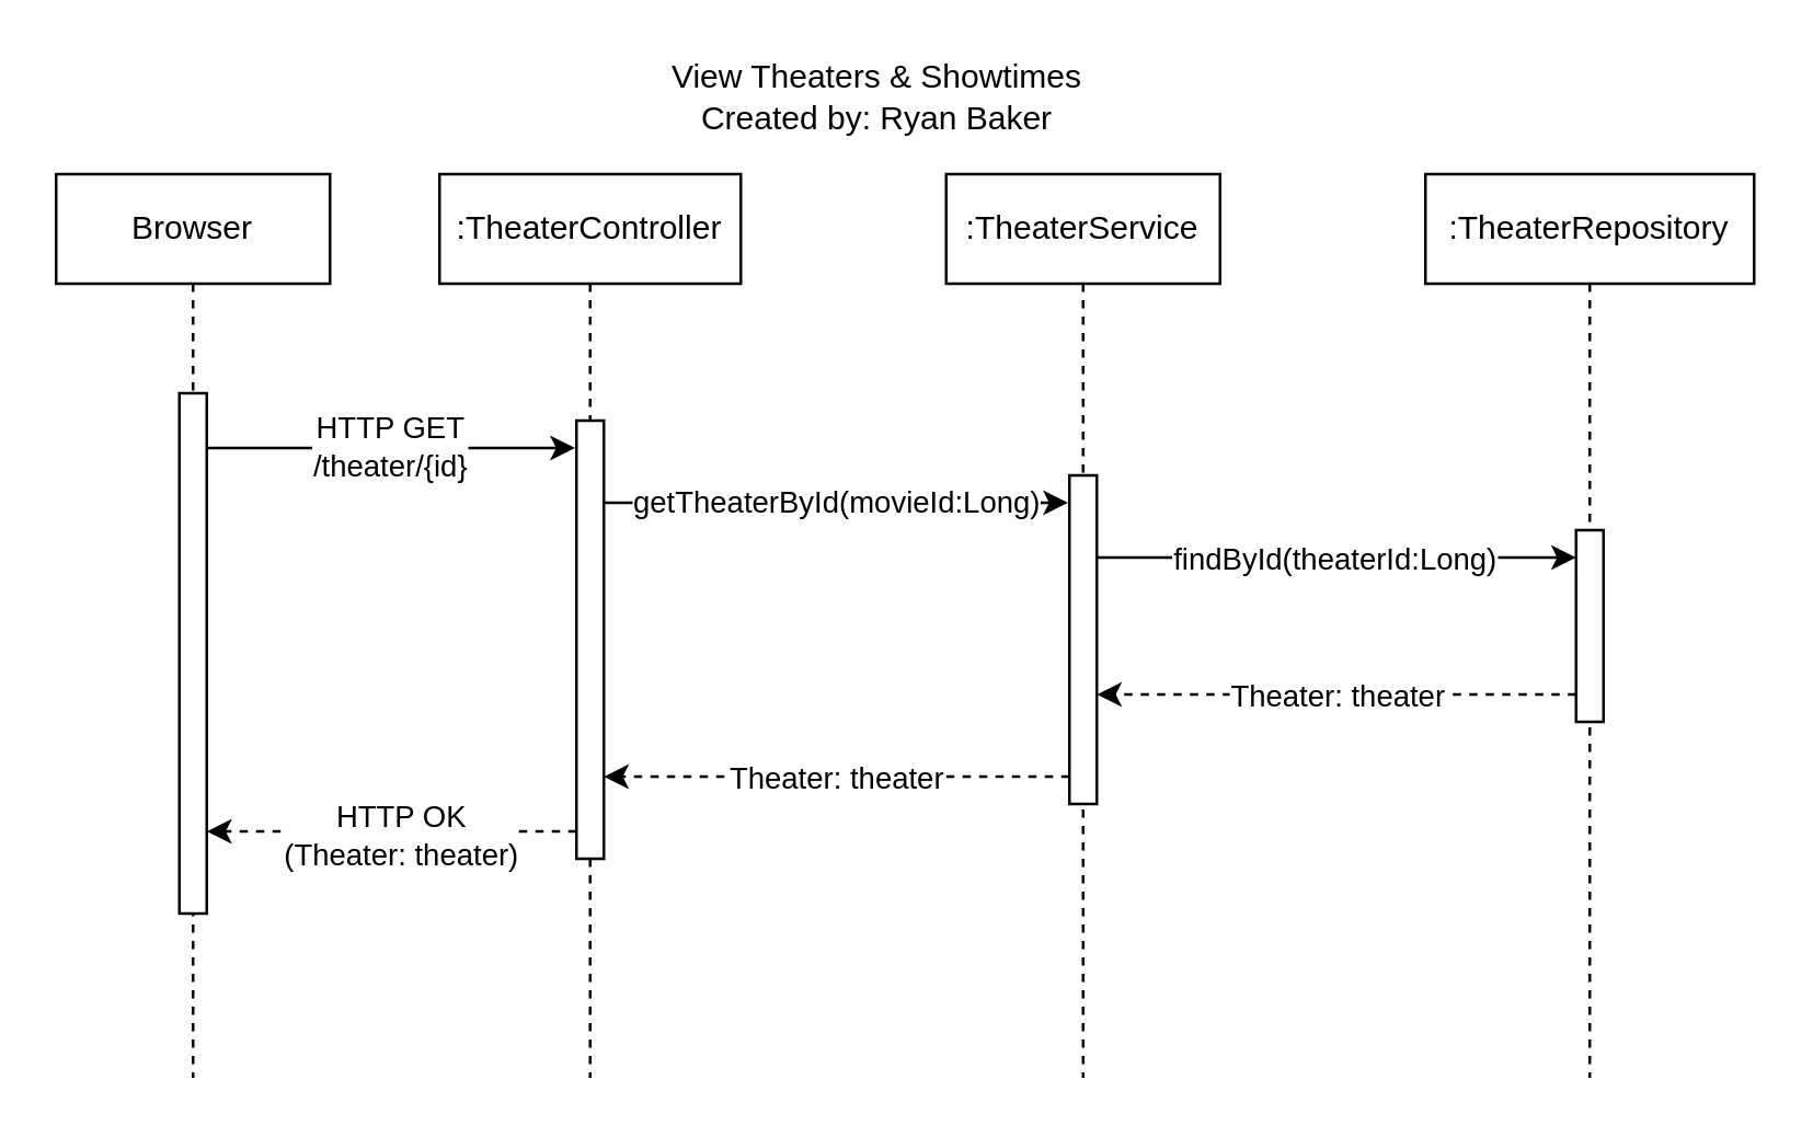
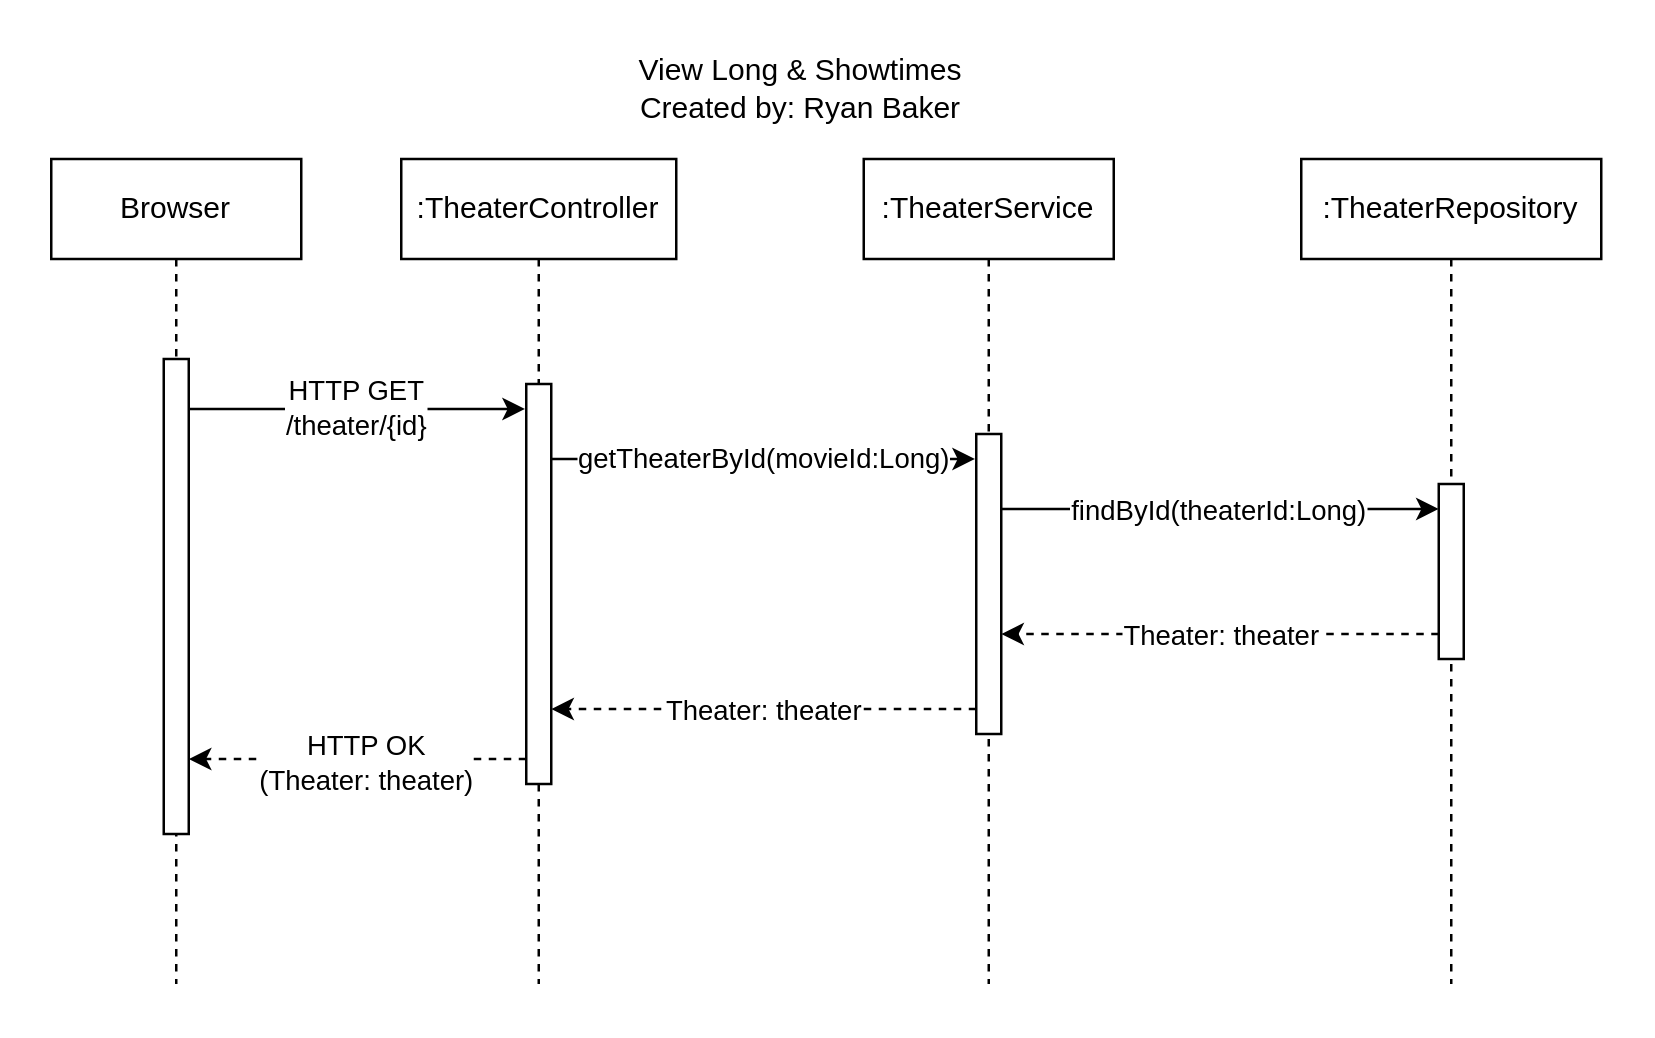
  <mxCell id="0" />
  <mxCell id="1" parent="0" />
  <mxCell id="2" value="Browser" style="shape=umlLifeline;perimeter=lifelinePerimeter;whiteSpace=wrap;html=1;container=0;dropTarget=0;collapsible=0;recursiveResize=0;outlineConnect=0;portConstraint=eastwest;newEdgeStyle={&quot;edgeStyle&quot;:&quot;elbowEdgeStyle&quot;,&quot;elbow&quot;:&quot;vertical&quot;,&quot;curved&quot;:0,&quot;rounded&quot;:0};" parent="1" vertex="1"><mxGeometry x="20" y="63" width="100" height="330" as="geometry" /></mxCell>
  <mxCell id="3" value="" style="html=1;points=[];perimeter=orthogonalPerimeter;outlineConnect=0;targetShapes=umlLifeline;portConstraint=eastwest;newEdgeStyle={&quot;edgeStyle&quot;:&quot;elbowEdgeStyle&quot;,&quot;elbow&quot;:&quot;vertical&quot;,&quot;curved&quot;:0,&quot;rounded&quot;:0};" parent="2" vertex="1"><mxGeometry x="45" y="80" width="10" height="190" as="geometry" /></mxCell>
  <mxCell id="4" value=":TheaterController" style="shape=umlLifeline;perimeter=lifelinePerimeter;whiteSpace=wrap;html=1;container=0;dropTarget=0;collapsible=0;recursiveResize=0;outlineConnect=0;portConstraint=eastwest;newEdgeStyle={&quot;edgeStyle&quot;:&quot;elbowEdgeStyle&quot;,&quot;elbow&quot;:&quot;vertical&quot;,&quot;curved&quot;:0,&quot;rounded&quot;:0};" parent="1" vertex="1"><mxGeometry x="160" y="63" width="110" height="330" as="geometry" /></mxCell>
  <mxCell id="5" value="" style="html=1;points=[];perimeter=orthogonalPerimeter;outlineConnect=0;targetShapes=umlLifeline;portConstraint=eastwest;newEdgeStyle={&quot;edgeStyle&quot;:&quot;elbowEdgeStyle&quot;,&quot;elbow&quot;:&quot;vertical&quot;,&quot;curved&quot;:0,&quot;rounded&quot;:0};" parent="4" vertex="1"><mxGeometry x="50" y="90" width="10" height="160" as="geometry" /></mxCell>
- <mxCell id="6" value="View Theaters &amp;amp; Showtimes&lt;div&gt;Created by: Ryan Baker&lt;/div&gt;" style="text;html=1;align=center;verticalAlign=middle;whiteSpace=wrap;rounded=0;" parent="1" vertex="1"><mxGeometry x="225" y="20" width="190" height="30" as="geometry" /></mxCell>
+ <mxCell id="6" value="View Long &amp;amp; Showtimes&lt;div&gt;Created by: Ryan Baker&lt;/div&gt;" style="text;html=1;align=center;verticalAlign=middle;whiteSpace=wrap;rounded=0;" parent="1" vertex="1"><mxGeometry x="225" y="20" width="190" height="30" as="geometry" /></mxCell>
  <mxCell id="7" value=":TheaterService" style="shape=umlLifeline;perimeter=lifelinePerimeter;whiteSpace=wrap;html=1;container=0;dropTarget=0;collapsible=0;recursiveResize=0;outlineConnect=0;portConstraint=eastwest;newEdgeStyle={&quot;edgeStyle&quot;:&quot;elbowEdgeStyle&quot;,&quot;elbow&quot;:&quot;vertical&quot;,&quot;curved&quot;:0,&quot;rounded&quot;:0};" parent="1" vertex="1"><mxGeometry x="345" y="63" width="100" height="330" as="geometry" /></mxCell>
  <mxCell id="8" value="" style="html=1;points=[];perimeter=orthogonalPerimeter;outlineConnect=0;targetShapes=umlLifeline;portConstraint=eastwest;newEdgeStyle={&quot;edgeStyle&quot;:&quot;elbowEdgeStyle&quot;,&quot;elbow&quot;:&quot;vertical&quot;,&quot;curved&quot;:0,&quot;rounded&quot;:0};" parent="7" vertex="1"><mxGeometry x="45" y="110" width="10" height="120" as="geometry" /></mxCell>
  <mxCell id="9" value=":TheaterRepository" style="shape=umlLifeline;perimeter=lifelinePerimeter;whiteSpace=wrap;html=1;container=0;dropTarget=0;collapsible=0;recursiveResize=0;outlineConnect=0;portConstraint=eastwest;newEdgeStyle={&quot;edgeStyle&quot;:&quot;elbowEdgeStyle&quot;,&quot;elbow&quot;:&quot;vertical&quot;,&quot;curved&quot;:0,&quot;rounded&quot;:0};" parent="1" vertex="1"><mxGeometry x="520" y="63" width="120" height="330" as="geometry" /></mxCell>
  <mxCell id="10" value="" style="html=1;points=[];perimeter=orthogonalPerimeter;outlineConnect=0;targetShapes=umlLifeline;portConstraint=eastwest;newEdgeStyle={&quot;edgeStyle&quot;:&quot;elbowEdgeStyle&quot;,&quot;elbow&quot;:&quot;vertical&quot;,&quot;curved&quot;:0,&quot;rounded&quot;:0};" parent="9" vertex="1"><mxGeometry x="55" y="130" width="10" height="70" as="geometry" /></mxCell>
  <mxCell id="11" value="" style="endArrow=classic;html=1;rounded=0;" parent="1" edge="1"><mxGeometry width="50" height="50" relative="1" as="geometry"><mxPoint x="75" y="163" as="sourcePoint" /><mxPoint x="209.5" y="163" as="targetPoint" /></mxGeometry></mxCell>
  <mxCell id="12" value="HTTP GET&lt;br&gt;/theater/{id}" style="edgeLabel;html=1;align=center;verticalAlign=middle;resizable=0;points=[];" parent="11" vertex="1" connectable="0"><mxGeometry x="-0.013" y="1" relative="1" as="geometry"><mxPoint as="offset" /></mxGeometry></mxCell>
  <mxCell id="13" value="" style="endArrow=classic;html=1;rounded=0;" parent="1" edge="1"><mxGeometry width="50" height="50" relative="1" as="geometry"><mxPoint x="220" y="183" as="sourcePoint" /><mxPoint x="389.5" y="183" as="targetPoint" /><Array as="points"><mxPoint x="220" y="183" /></Array></mxGeometry></mxCell>
  <mxCell id="14" value="getTheaterById(movieId:Long)" style="edgeLabel;html=1;align=center;verticalAlign=middle;resizable=0;points=[];" parent="13" vertex="1" connectable="0"><mxGeometry x="-0.013" y="1" relative="1" as="geometry"><mxPoint as="offset" /></mxGeometry></mxCell>
  <mxCell id="15" value="" style="endArrow=classic;html=1;rounded=0;dashed=1;" parent="1" source="10" edge="1"><mxGeometry width="50" height="50" relative="1" as="geometry"><mxPoint x="565" y="253" as="sourcePoint" /><mxPoint x="400" y="253" as="targetPoint" /></mxGeometry></mxCell>
  <mxCell id="16" value="Theater: theater" style="edgeLabel;html=1;align=center;verticalAlign=middle;resizable=0;points=[];" parent="15" vertex="1" connectable="0"><mxGeometry x="0.011" relative="1" as="geometry"><mxPoint as="offset" /></mxGeometry></mxCell>
  <mxCell id="17" value="" style="endArrow=classic;html=1;rounded=0;" parent="1" source="8" target="10" edge="1"><mxGeometry width="50" height="50" relative="1" as="geometry"><mxPoint x="390" y="203" as="sourcePoint" /><mxPoint x="550" y="203" as="targetPoint" /><Array as="points"><mxPoint x="400.5" y="203" /></Array></mxGeometry></mxCell>
  <mxCell id="18" value="findById(theaterId:Long)" style="edgeLabel;html=1;align=center;verticalAlign=middle;resizable=0;points=[];" parent="17" vertex="1" connectable="0"><mxGeometry x="-0.013" y="1" relative="1" as="geometry"><mxPoint y="1" as="offset" /></mxGeometry></mxCell>
  <mxCell id="19" value="" style="endArrow=classic;html=1;rounded=0;dashed=1;" parent="1" target="5" edge="1"><mxGeometry width="50" height="50" relative="1" as="geometry"><mxPoint x="390" y="283" as="sourcePoint" /><mxPoint x="245" y="283" as="targetPoint" /></mxGeometry></mxCell>
  <mxCell id="20" value="Theater: theater" style="edgeLabel;html=1;align=center;verticalAlign=middle;resizable=0;points=[];" parent="19" vertex="1" connectable="0"><mxGeometry x="0.011" relative="1" as="geometry"><mxPoint as="offset" /></mxGeometry></mxCell>
  <mxCell id="21" value="" style="endArrow=classic;html=1;rounded=0;dashed=1;" parent="1" edge="1"><mxGeometry width="50" height="50" relative="1" as="geometry"><mxPoint x="210" y="303" as="sourcePoint" /><mxPoint x="75" y="303" as="targetPoint" /></mxGeometry></mxCell>
  <mxCell id="22" value="HTTP OK&lt;div&gt;(Theater: theater)&lt;/div&gt;" style="edgeLabel;html=1;align=center;verticalAlign=middle;resizable=0;points=[];" parent="21" vertex="1" connectable="0"><mxGeometry x="-0.033" y="1" relative="1" as="geometry"><mxPoint as="offset" /></mxGeometry></mxCell>
